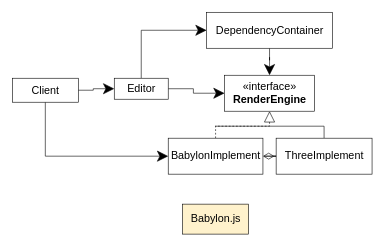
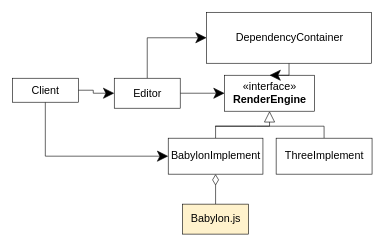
  <mxCell id="0" />
  <mxCell id="1" parent="0" />
  <mxCell id="2" style="edgeStyle=orthogonalEdgeStyle;rounded=0;orthogonalLoop=1;jettySize=auto;html=1;entryX=0;entryY=0.5;entryDx=0;entryDy=0;endSize=16;startSize=16;" parent="1" source="4" target="8" edge="1"><mxGeometry relative="1" as="geometry" /></mxCell>
  <mxCell id="3" style="edgeStyle=orthogonalEdgeStyle;rounded=0;orthogonalLoop=1;jettySize=auto;html=1;entryX=0;entryY=0.5;entryDx=0;entryDy=0;exitX=0.5;exitY=0;exitDx=0;exitDy=0;endSize=16;startSize=16;" parent="1" source="4" target="14" edge="1"><mxGeometry relative="1" as="geometry" /></mxCell>
- <mxCell id="4" value="Editor" style="html=1;fontSize=18;" parent="1" vertex="1"><mxGeometry x="190" y="130" width="90" height="35" as="geometry" /></mxCell>
- <mxCell id="5" style="edgeStyle=orthogonalEdgeStyle;rounded=0;orthogonalLoop=1;jettySize=auto;html=1;entryX=0.5;entryY=1;entryDx=0;entryDy=0;endArrow=block;endFill=0;endSize=16;startSize=16;dashed=1;" parent="1" source="7" target="8" edge="1"><mxGeometry relative="1" as="geometry" /></mxCell>
- <mxCell id="6" style="edgeStyle=orthogonalEdgeStyle;rounded=0;orthogonalLoop=1;jettySize=auto;html=1;startArrow=diamondThin;startFill=0;endSize=16;startSize=16;endArrow=none;endFill=0;" parent="1" source="7" target="16" edge="1"><mxGeometry relative="1" as="geometry" /></mxCell>
+ <mxCell id="4" value="Editor" style="html=1;fontSize=18;" parent="1" vertex="1"><mxGeometry x="190" y="130" width="110" height="50" as="geometry" /></mxCell>
+ <mxCell id="5" style="edgeStyle=orthogonalEdgeStyle;rounded=0;orthogonalLoop=1;jettySize=auto;html=1;entryX=0.5;entryY=1;entryDx=0;entryDy=0;endArrow=block;endFill=0;endSize=16;startSize=16;" parent="1" source="7" target="8" edge="1"><mxGeometry relative="1" as="geometry" /></mxCell>
+ <mxCell id="6" style="edgeStyle=orthogonalEdgeStyle;rounded=0;orthogonalLoop=1;jettySize=auto;html=1;startArrow=diamondThin;startFill=0;endSize=16;startSize=16;endArrow=none;endFill=0;" parent="1" source="7" target="9" edge="1"><mxGeometry relative="1" as="geometry" /></mxCell>
  <mxCell id="7" value="BabylonImplement" style="html=1;fontSize=18;" parent="1" vertex="1"><mxGeometry x="280" y="230" width="158" height="60" as="geometry" /></mxCell>
  <mxCell id="8" value="&lt;font style=&quot;font-size: 18px&quot;&gt;«interface»&lt;br&gt;&lt;b&gt;RenderEngine&lt;/b&gt;&lt;/font&gt;" style="html=1;" parent="1" vertex="1"><mxGeometry x="374" y="125" width="150" height="60" as="geometry" /></mxCell>
  <mxCell id="9" value="Babylon.js" style="html=1;fontSize=18;fillColor=#fff2cc;" parent="1" vertex="1"><mxGeometry x="304" y="340" width="110" height="50" as="geometry" /></mxCell>
  <mxCell id="10" style="edgeStyle=orthogonalEdgeStyle;rounded=0;orthogonalLoop=1;jettySize=auto;html=1;entryX=0;entryY=0.5;entryDx=0;entryDy=0;endSize=16;startSize=16;" parent="1" source="12" target="4" edge="1"><mxGeometry relative="1" as="geometry" /></mxCell>
  <mxCell id="11" style="edgeStyle=orthogonalEdgeStyle;rounded=0;orthogonalLoop=1;jettySize=auto;html=1;endSize=16;startSize=16;endArrow=classic;endFill=1;" parent="1" source="12" edge="1"><mxGeometry relative="1" as="geometry"><Array as="points"><mxPoint x="75" y="260" /></Array><mxPoint x="280" y="260" as="targetPoint" /></mxGeometry></mxCell>
  <mxCell id="12" value="Client" style="html=1;fontSize=18;" parent="1" vertex="1"><mxGeometry x="20" y="130" width="110" height="40" as="geometry" /></mxCell>
  <mxCell id="13" style="edgeStyle=orthogonalEdgeStyle;rounded=0;orthogonalLoop=1;jettySize=auto;html=1;endSize=16;startSize=16;" parent="1" source="14" target="8" edge="1"><mxGeometry relative="1" as="geometry" /></mxCell>
- <mxCell id="14" value="DependencyContainer" style="html=1;fontSize=18;" parent="1" vertex="1"><mxGeometry x="344" y="20" width="210" height="60" as="geometry" /></mxCell>
+ <mxCell id="14" value="DependencyContainer" style="html=1;fontSize=18;" parent="1" vertex="1"><mxGeometry x="344" y="20" width="275" height="85" as="geometry" /></mxCell>
  <mxCell id="15" style="edgeStyle=orthogonalEdgeStyle;rounded=0;orthogonalLoop=1;jettySize=auto;html=1;startArrow=none;startFill=0;endArrow=none;endFill=0;startSize=16;endSize=16;exitX=0.5;exitY=0;exitDx=0;exitDy=0;" edge="1" parent="1" source="16"><mxGeometry relative="1" as="geometry"><mxPoint x="358" y="210" as="targetPoint" /><Array as="points"><mxPoint x="540" y="210" /><mxPoint x="427" y="210" /></Array></mxGeometry></mxCell>
  <mxCell id="16" value="ThreeImplement" style="html=1;fontSize=18;" vertex="1" parent="1"><mxGeometry x="460" y="230" width="160" height="60" as="geometry" /></mxCell>
